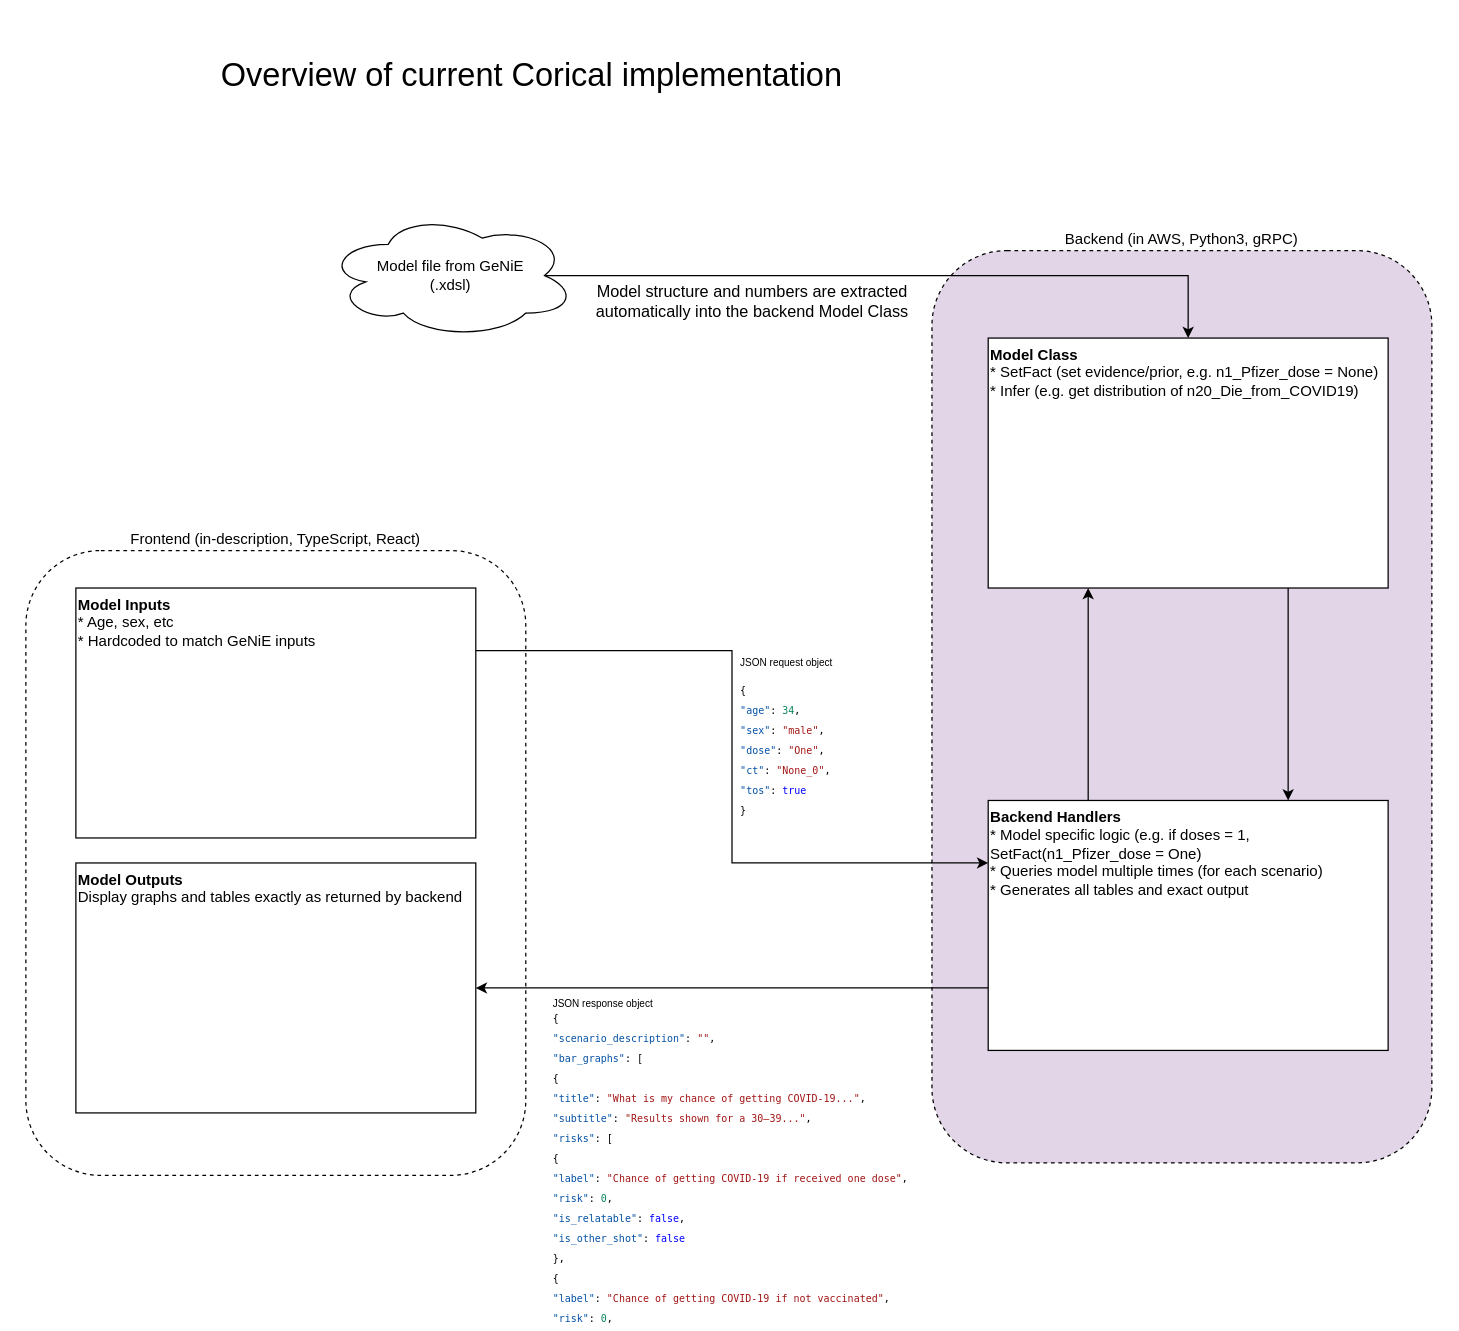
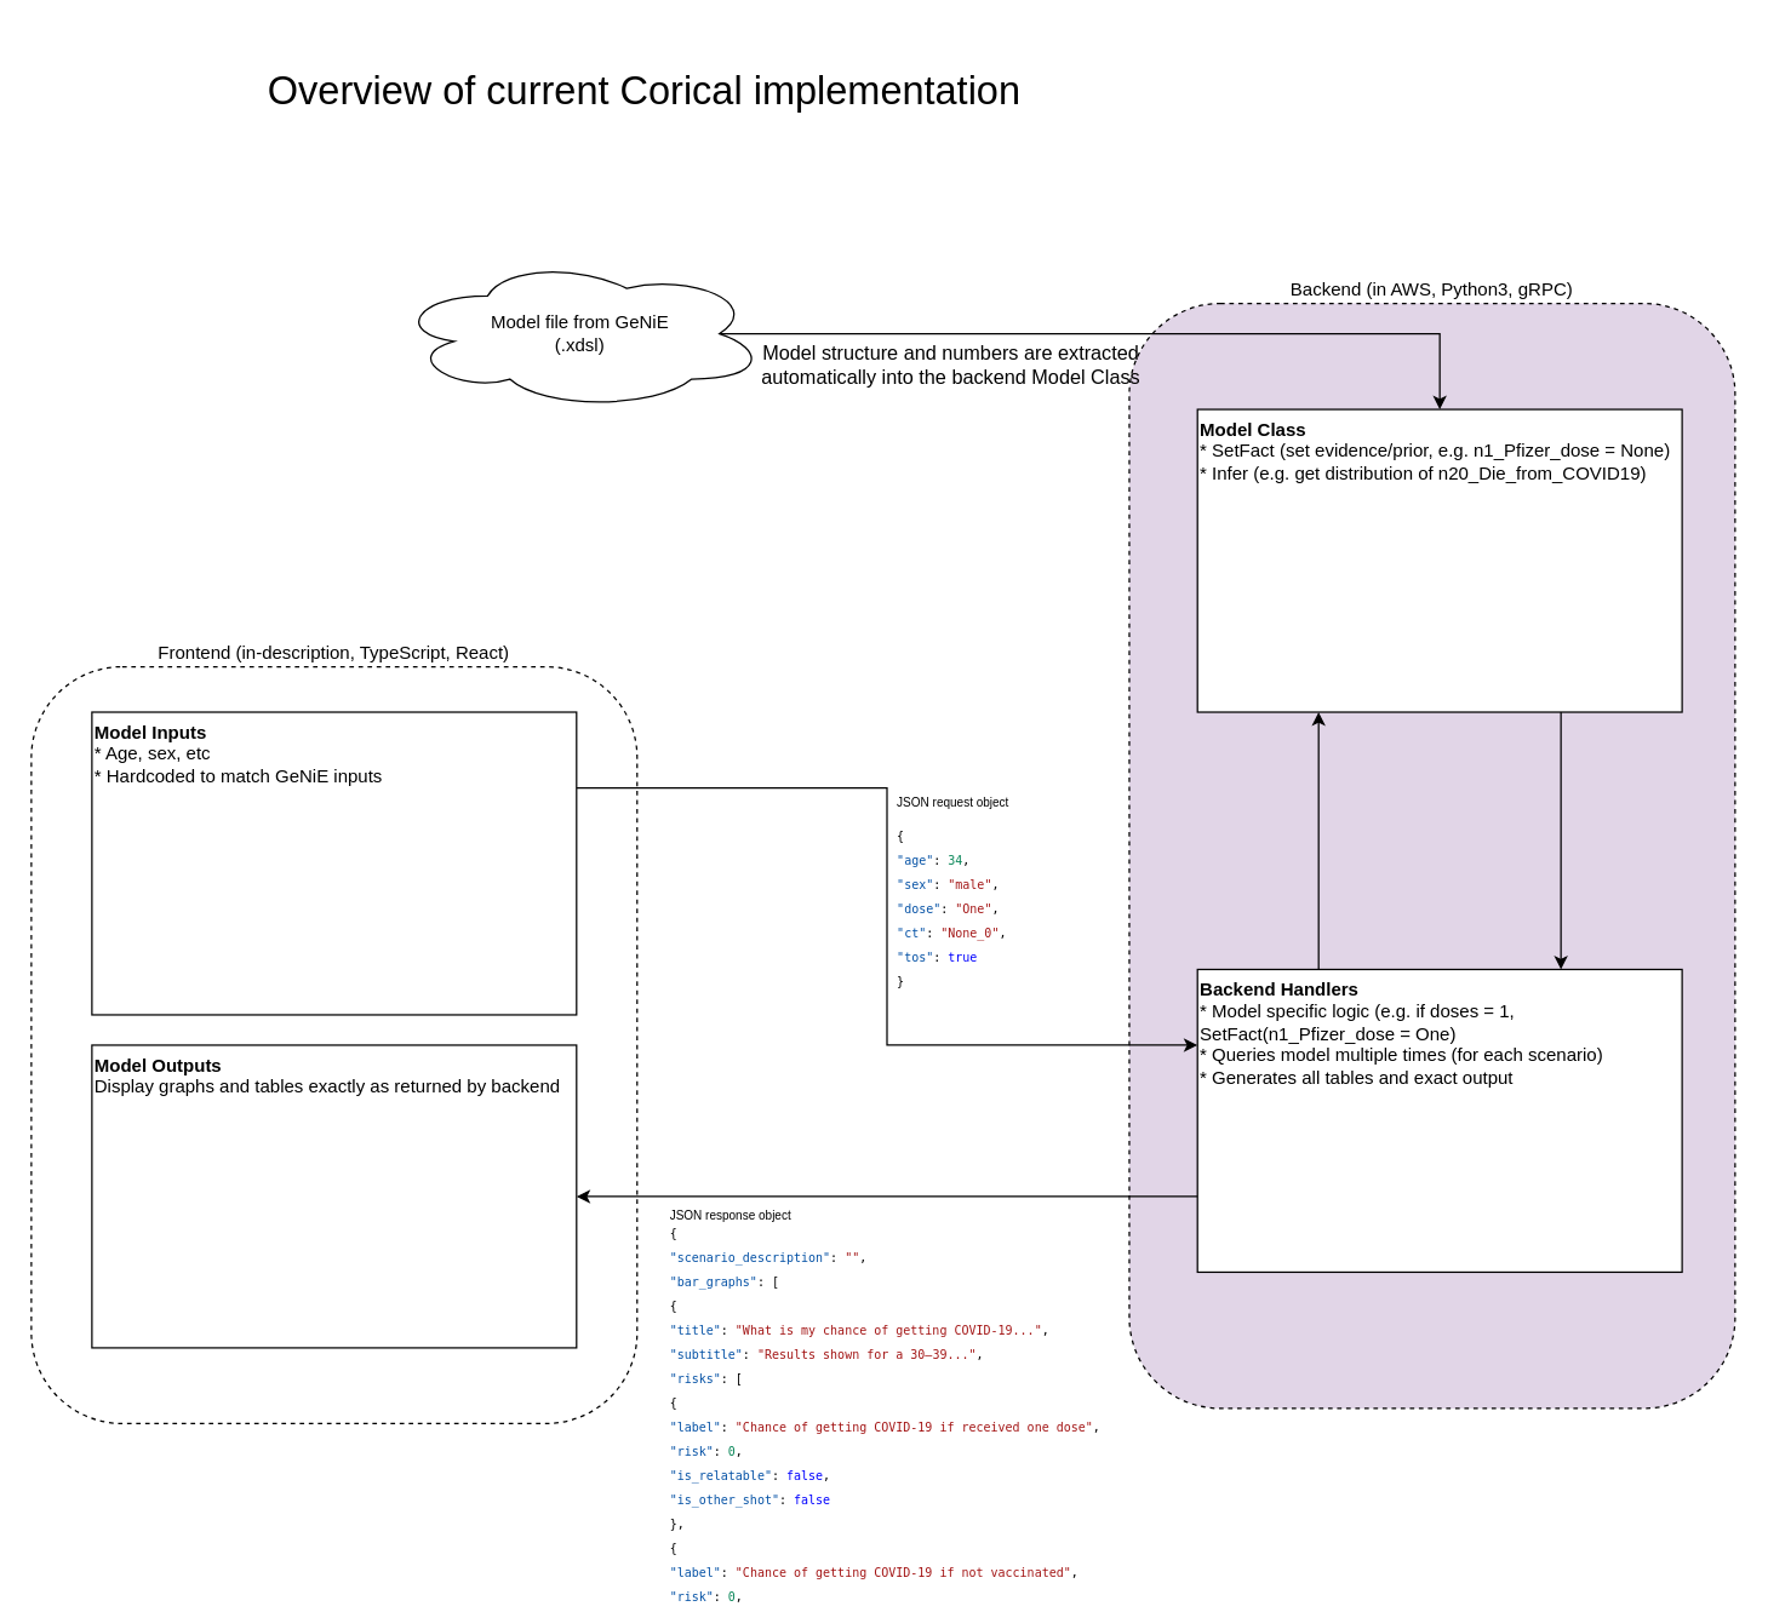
  <mxCell id="0" />
  <mxCell id="1" parent="0" />
  <mxCell id="2" value="Frontend (in-description, TypeScript, React)" style="rounded=1;whiteSpace=wrap;html=1;labelPosition=center;verticalLabelPosition=top;align=center;verticalAlign=bottom;dashed=1;" vertex="1" parent="1"><mxGeometry x="20" y="440" width="400" height="500" as="geometry" /></mxCell>
  <mxCell id="3" value="Backend (in AWS, Python3, gRPC)" style="rounded=1;whiteSpace=wrap;html=1;labelPosition=center;verticalLabelPosition=top;align=center;verticalAlign=bottom;dashed=1;fillColor=#e1d5e7;" vertex="1" parent="1"><mxGeometry x="745" y="200" width="400" height="730" as="geometry" /></mxCell>
  <mxCell id="4" style="edgeStyle=orthogonalEdgeStyle;rounded=0;orthogonalLoop=1;jettySize=auto;html=1;exitX=1;exitY=0.25;exitDx=0;exitDy=0;entryX=0;entryY=0.25;entryDx=0;entryDy=0;" edge="1" parent="1" source="6" target="10"><mxGeometry relative="1" as="geometry" /></mxCell>
  <mxCell id="5" value="JSON request object&lt;br style=&quot;font-size: 8px;&quot;&gt;&lt;br style=&quot;font-size: 8px;&quot;&gt;&lt;div style=&quot;color: rgb(0, 0, 0); font-family: &amp;quot;hack&amp;quot;, &amp;quot;droid sans mono&amp;quot;, &amp;quot;monospace&amp;quot;, monospace, &amp;quot;droid sans fallback&amp;quot;, &amp;quot;droid sans mono&amp;quot;, &amp;quot;monospace&amp;quot;, monospace, &amp;quot;droid sans fallback&amp;quot;; font-weight: normal; font-size: 8px; line-height: 16px;&quot;&gt;&lt;div style=&quot;font-size: 8px;&quot;&gt;&lt;span style=&quot;color: rgb(0, 0, 0); font-size: 8px;&quot;&gt;{&lt;/span&gt;&lt;/div&gt;&lt;div style=&quot;font-size: 8px;&quot;&gt;&lt;span style=&quot;color: rgb(0, 0, 0); font-size: 8px;&quot;&gt;  &lt;/span&gt;&lt;span style=&quot;color: rgb(4, 81, 165); font-size: 8px;&quot;&gt;&quot;age&quot;&lt;/span&gt;&lt;span style=&quot;color: rgb(0, 0, 0); font-size: 8px;&quot;&gt;: &lt;/span&gt;&lt;span style=&quot;color: rgb(9, 134, 88); font-size: 8px;&quot;&gt;34&lt;/span&gt;&lt;span style=&quot;color: rgb(0, 0, 0); font-size: 8px;&quot;&gt;,&lt;/span&gt;&lt;/div&gt;&lt;div style=&quot;font-size: 8px;&quot;&gt;&lt;span style=&quot;color: rgb(0, 0, 0); font-size: 8px;&quot;&gt;  &lt;/span&gt;&lt;span style=&quot;color: rgb(4, 81, 165); font-size: 8px;&quot;&gt;&quot;sex&quot;&lt;/span&gt;&lt;span style=&quot;color: rgb(0, 0, 0); font-size: 8px;&quot;&gt;: &lt;/span&gt;&lt;span style=&quot;color: rgb(163, 21, 21); font-size: 8px;&quot;&gt;&quot;male&quot;&lt;/span&gt;&lt;span style=&quot;color: rgb(0, 0, 0); font-size: 8px;&quot;&gt;,&lt;/span&gt;&lt;/div&gt;&lt;div style=&quot;font-size: 8px;&quot;&gt;&lt;span style=&quot;color: rgb(0, 0, 0); font-size: 8px;&quot;&gt;  &lt;/span&gt;&lt;span style=&quot;color: rgb(4, 81, 165); font-size: 8px;&quot;&gt;&quot;dose&quot;&lt;/span&gt;&lt;span style=&quot;color: rgb(0, 0, 0); font-size: 8px;&quot;&gt;: &lt;/span&gt;&lt;span style=&quot;color: rgb(163, 21, 21); font-size: 8px;&quot;&gt;&quot;One&quot;&lt;/span&gt;&lt;span style=&quot;color: rgb(0, 0, 0); font-size: 8px;&quot;&gt;,&lt;/span&gt;&lt;/div&gt;&lt;div style=&quot;font-size: 8px;&quot;&gt;&lt;span style=&quot;color: rgb(0, 0, 0); font-size: 8px;&quot;&gt;  &lt;/span&gt;&lt;span style=&quot;color: rgb(4, 81, 165); font-size: 8px;&quot;&gt;&quot;ct&quot;&lt;/span&gt;&lt;span style=&quot;color: rgb(0, 0, 0); font-size: 8px;&quot;&gt;: &lt;/span&gt;&lt;span style=&quot;color: rgb(163, 21, 21); font-size: 8px;&quot;&gt;&quot;None_0&quot;&lt;/span&gt;&lt;span style=&quot;color: rgb(0, 0, 0); font-size: 8px;&quot;&gt;,&lt;/span&gt;&lt;/div&gt;&lt;div style=&quot;font-size: 8px;&quot;&gt;&lt;span style=&quot;color: rgb(0, 0, 0); font-size: 8px;&quot;&gt;  &lt;/span&gt;&lt;span style=&quot;color: rgb(4, 81, 165); font-size: 8px;&quot;&gt;&quot;tos&quot;&lt;/span&gt;&lt;span style=&quot;color: rgb(0, 0, 0); font-size: 8px;&quot;&gt;: &lt;/span&gt;&lt;span style=&quot;color: rgb(0, 0, 255); font-size: 8px;&quot;&gt;true&lt;/span&gt;&lt;/div&gt;&lt;div style=&quot;font-size: 8px;&quot;&gt;&lt;span style=&quot;color: rgb(0, 0, 0); font-size: 8px;&quot;&gt;}&lt;/span&gt;&lt;/div&gt;&lt;/div&gt;" style="edgeLabel;html=1;align=left;verticalAlign=middle;resizable=0;points=[];labelBackgroundColor=none;fontSize=8;" vertex="1" connectable="0" parent="4"><mxGeometry x="-0.514" y="2" relative="1" as="geometry"><mxPoint x="69" y="72" as="offset" /></mxGeometry></mxCell>
  <mxCell id="6" value="&lt;div&gt;&lt;b&gt;Model Inputs&lt;/b&gt;&lt;/div&gt;&lt;div&gt;* Age, sex, etc&lt;/div&gt;&lt;div&gt;* Hardcoded to match GeNiE inputs&lt;br&gt;&lt;/div&gt;" style="rounded=0;whiteSpace=wrap;html=1;align=left;verticalAlign=top;sketch=0;" vertex="1" parent="1"><mxGeometry x="60" y="470" width="320" height="200" as="geometry" /></mxCell>
  <mxCell id="7" style="edgeStyle=orthogonalEdgeStyle;rounded=0;orthogonalLoop=1;jettySize=auto;html=1;exitX=0.25;exitY=0;exitDx=0;exitDy=0;entryX=0.25;entryY=1;entryDx=0;entryDy=0;" edge="1" parent="1" source="10" target="12"><mxGeometry relative="1" as="geometry" /></mxCell>
  <mxCell id="8" style="edgeStyle=orthogonalEdgeStyle;rounded=0;orthogonalLoop=1;jettySize=auto;html=1;exitX=0;exitY=0.75;exitDx=0;exitDy=0;entryX=1;entryY=0.5;entryDx=0;entryDy=0;" edge="1" parent="1" source="10" target="16"><mxGeometry relative="1" as="geometry" /></mxCell>
  <mxCell id="9" value="&lt;div style=&quot;font-size: 8px;&quot; align=&quot;left&quot;&gt;JSON response object&lt;/div&gt;&lt;div style=&quot;font-size: 8px;&quot; align=&quot;left&quot;&gt;&lt;div style=&quot;color: rgb(0, 0, 0); font-family: &amp;quot;hack&amp;quot;, &amp;quot;droid sans mono&amp;quot;, &amp;quot;monospace&amp;quot;, monospace, &amp;quot;droid sans fallback&amp;quot;, &amp;quot;droid sans mono&amp;quot;, &amp;quot;monospace&amp;quot;, monospace, &amp;quot;droid sans fallback&amp;quot;; font-weight: normal; font-size: 8px; line-height: 16px;&quot;&gt;&lt;div style=&quot;font-size: 8px;&quot;&gt;&lt;span style=&quot;color: rgb(0, 0, 0); font-size: 8px;&quot;&gt;{&lt;/span&gt;&lt;/div&gt;&lt;div style=&quot;font-size: 8px;&quot;&gt;&lt;span style=&quot;color: rgb(0, 0, 0); font-size: 8px;&quot;&gt;  &lt;/span&gt;&lt;span style=&quot;color: rgb(4, 81, 165); font-size: 8px;&quot;&gt;&quot;scenario_description&quot;&lt;/span&gt;&lt;span style=&quot;color: rgb(0, 0, 0); font-size: 8px;&quot;&gt;: &lt;/span&gt;&lt;span style=&quot;color: rgb(163, 21, 21); font-size: 8px;&quot;&gt;&quot;&quot;&lt;/span&gt;&lt;span style=&quot;color: rgb(0, 0, 0); font-size: 8px;&quot;&gt;,&lt;/span&gt;&lt;/div&gt;&lt;div style=&quot;font-size: 8px;&quot;&gt;&lt;span style=&quot;color: rgb(0, 0, 0); font-size: 8px;&quot;&gt;  &lt;/span&gt;&lt;span style=&quot;color: rgb(4, 81, 165); font-size: 8px;&quot;&gt;&quot;bar_graphs&quot;&lt;/span&gt;&lt;span style=&quot;color: rgb(0, 0, 0); font-size: 8px;&quot;&gt;: [&lt;/span&gt;&lt;/div&gt;&lt;div style=&quot;font-size: 8px;&quot;&gt;&lt;span style=&quot;color: rgb(0, 0, 0); font-size: 8px;&quot;&gt;   {&lt;/span&gt;&lt;/div&gt;&lt;div style=&quot;font-size: 8px;&quot;&gt;&lt;span style=&quot;color: rgb(0, 0, 0); font-size: 8px;&quot;&gt;    &lt;/span&gt;&lt;span style=&quot;color: rgb(4, 81, 165); font-size: 8px;&quot;&gt;&quot;title&quot;&lt;/span&gt;&lt;span style=&quot;color: rgb(0, 0, 0); font-size: 8px;&quot;&gt;: &lt;/span&gt;&lt;span style=&quot;color: rgb(163, 21, 21); font-size: 8px;&quot;&gt;&quot;What is my chance of getting COVID-19...&quot;&lt;/span&gt;&lt;span style=&quot;color: rgb(0, 0, 0); font-size: 8px;&quot;&gt;,&lt;/span&gt;&lt;/div&gt;&lt;div style=&quot;font-size: 8px;&quot;&gt;&lt;span style=&quot;color: rgb(0, 0, 0); font-size: 8px;&quot;&gt;    &lt;/span&gt;&lt;span style=&quot;color: rgb(4, 81, 165); font-size: 8px;&quot;&gt;&quot;subtitle&quot;&lt;/span&gt;&lt;span style=&quot;color: rgb(0, 0, 0); font-size: 8px;&quot;&gt;: &lt;/span&gt;&lt;span style=&quot;color: rgb(163, 21, 21); font-size: 8px;&quot;&gt;&quot;Results shown for a 30–39...&quot;&lt;/span&gt;&lt;span style=&quot;color: rgb(0, 0, 0); font-size: 8px;&quot;&gt;,&lt;/span&gt;&lt;/div&gt;&lt;div style=&quot;font-size: 8px;&quot;&gt;&lt;span style=&quot;color: rgb(0, 0, 0); font-size: 8px;&quot;&gt;    &lt;/span&gt;&lt;span style=&quot;color: rgb(4, 81, 165); font-size: 8px;&quot;&gt;&quot;risks&quot;&lt;/span&gt;&lt;span style=&quot;color: rgb(0, 0, 0); font-size: 8px;&quot;&gt;: [&lt;/span&gt;&lt;/div&gt;&lt;div style=&quot;font-size: 8px;&quot;&gt;&lt;span style=&quot;color: rgb(0, 0, 0); font-size: 8px;&quot;&gt;     {&lt;/span&gt;&lt;/div&gt;&lt;div style=&quot;font-size: 8px;&quot;&gt;&lt;span style=&quot;color: rgb(0, 0, 0); font-size: 8px;&quot;&gt;      &lt;/span&gt;&lt;span style=&quot;color: rgb(4, 81, 165); font-size: 8px;&quot;&gt;&quot;label&quot;&lt;/span&gt;&lt;span style=&quot;color: rgb(0, 0, 0); font-size: 8px;&quot;&gt;: &lt;/span&gt;&lt;span style=&quot;color: rgb(163, 21, 21); font-size: 8px;&quot;&gt;&quot;Chance of getting COVID-19 if received one dose&quot;&lt;/span&gt;&lt;span style=&quot;color: rgb(0, 0, 0); font-size: 8px;&quot;&gt;,&lt;/span&gt;&lt;/div&gt;&lt;div style=&quot;font-size: 8px;&quot;&gt;&lt;span style=&quot;color: rgb(0, 0, 0); font-size: 8px;&quot;&gt;      &lt;/span&gt;&lt;span style=&quot;color: rgb(4, 81, 165); font-size: 8px;&quot;&gt;&quot;risk&quot;&lt;/span&gt;&lt;span style=&quot;color: rgb(0, 0, 0); font-size: 8px;&quot;&gt;: &lt;/span&gt;&lt;span style=&quot;color: rgb(9, 134, 88); font-size: 8px;&quot;&gt;0&lt;/span&gt;&lt;span style=&quot;color: rgb(0, 0, 0); font-size: 8px;&quot;&gt;,&lt;/span&gt;&lt;/div&gt;&lt;div style=&quot;font-size: 8px;&quot;&gt;&lt;span style=&quot;color: rgb(0, 0, 0); font-size: 8px;&quot;&gt;      &lt;/span&gt;&lt;span style=&quot;color: rgb(4, 81, 165); font-size: 8px;&quot;&gt;&quot;is_relatable&quot;&lt;/span&gt;&lt;span style=&quot;color: rgb(0, 0, 0); font-size: 8px;&quot;&gt;: &lt;/span&gt;&lt;span style=&quot;color: rgb(0, 0, 255); font-size: 8px;&quot;&gt;false&lt;/span&gt;&lt;span style=&quot;color: rgb(0, 0, 0); font-size: 8px;&quot;&gt;,&lt;/span&gt;&lt;/div&gt;&lt;div style=&quot;font-size: 8px;&quot;&gt;&lt;span style=&quot;color: rgb(0, 0, 0); font-size: 8px;&quot;&gt;      &lt;/span&gt;&lt;span style=&quot;color: rgb(4, 81, 165); font-size: 8px;&quot;&gt;&quot;is_other_shot&quot;&lt;/span&gt;&lt;span style=&quot;color: rgb(0, 0, 0); font-size: 8px;&quot;&gt;: &lt;/span&gt;&lt;span style=&quot;color: rgb(0, 0, 255); font-size: 8px;&quot;&gt;false&lt;/span&gt;&lt;/div&gt;&lt;div style=&quot;font-size: 8px;&quot;&gt;&lt;span style=&quot;color: rgb(0, 0, 0); font-size: 8px;&quot;&gt;     },&lt;/span&gt;&lt;/div&gt;&lt;div style=&quot;font-size: 8px;&quot;&gt;&lt;span style=&quot;color: rgb(0, 0, 0); font-size: 8px;&quot;&gt;     {&lt;/span&gt;&lt;/div&gt;&lt;div style=&quot;font-size: 8px;&quot;&gt;&lt;span style=&quot;color: rgb(0, 0, 0); font-size: 8px;&quot;&gt;      &lt;/span&gt;&lt;span style=&quot;color: rgb(4, 81, 165); font-size: 8px;&quot;&gt;&quot;label&quot;&lt;/span&gt;&lt;span style=&quot;color: rgb(0, 0, 0); font-size: 8px;&quot;&gt;: &lt;/span&gt;&lt;span style=&quot;color: rgb(163, 21, 21); font-size: 8px;&quot;&gt;&quot;Chance of getting COVID-19 if not vaccinated&quot;&lt;/span&gt;&lt;span style=&quot;color: rgb(0, 0, 0); font-size: 8px;&quot;&gt;,&lt;/span&gt;&lt;/div&gt;&lt;div style=&quot;font-size: 8px;&quot;&gt;&lt;span style=&quot;color: rgb(0, 0, 0); font-size: 8px;&quot;&gt;      &lt;/span&gt;&lt;span style=&quot;color: rgb(4, 81, 165); font-size: 8px;&quot;&gt;&quot;risk&quot;&lt;/span&gt;&lt;span style=&quot;color: rgb(0, 0, 0); font-size: 8px;&quot;&gt;: &lt;/span&gt;&lt;span style=&quot;color: rgb(9, 134, 88); font-size: 8px;&quot;&gt;0&lt;/span&gt;&lt;span style=&quot;color: rgb(0, 0, 0); font-size: 8px;&quot;&gt;,&lt;/span&gt;&lt;/div&gt;&lt;/div&gt;&lt;/div&gt;" style="edgeLabel;html=1;align=left;verticalAlign=middle;resizable=0;points=[];labelBackgroundColor=none;fontSize=8;" vertex="1" connectable="0" parent="8"><mxGeometry x="0.366" y="2" relative="1" as="geometry"><mxPoint x="-70" y="138" as="offset" /></mxGeometry></mxCell>
  <mxCell id="10" value="&lt;div&gt;&lt;b&gt;Backend Handlers&lt;/b&gt;&lt;/div&gt;&lt;div&gt;* Model specific logic (e.g. if doses = 1, SetFact(n1_Pfizer_dose = One)&lt;/div&gt;&lt;div&gt;* Queries model multiple times (for each scenario)&lt;/div&gt;&lt;div&gt;* Generates all tables and exact output&lt;br&gt;&lt;/div&gt;" style="rounded=0;whiteSpace=wrap;html=1;align=left;verticalAlign=top;" vertex="1" parent="1"><mxGeometry x="790" y="640" width="320" height="200" as="geometry" /></mxCell>
  <mxCell id="11" style="edgeStyle=orthogonalEdgeStyle;rounded=0;orthogonalLoop=1;jettySize=auto;html=1;exitX=0.75;exitY=1;exitDx=0;exitDy=0;entryX=0.75;entryY=0;entryDx=0;entryDy=0;" edge="1" parent="1" source="12" target="10"><mxGeometry relative="1" as="geometry" /></mxCell>
  <mxCell id="12" value="&lt;div&gt;&lt;b&gt;Model Class&lt;/b&gt;&lt;/div&gt;&lt;div&gt;* SetFact (set evidence/prior, e.g. n1_Pfizer_dose = None)&lt;/div&gt;&lt;div&gt;* Infer (e.g. get distribution of n20_Die_from_COVID19)&lt;br&gt;&lt;/div&gt;" style="rounded=0;whiteSpace=wrap;html=1;align=left;verticalAlign=top;" vertex="1" parent="1"><mxGeometry x="790" y="270" width="320" height="200" as="geometry" /></mxCell>
  <mxCell id="13" style="edgeStyle=orthogonalEdgeStyle;rounded=0;orthogonalLoop=1;jettySize=auto;html=1;exitX=0.875;exitY=0.5;exitDx=0;exitDy=0;exitPerimeter=0;entryX=0.5;entryY=0;entryDx=0;entryDy=0;" edge="1" parent="1" source="15" target="12"><mxGeometry relative="1" as="geometry" /></mxCell>
  <mxCell id="14" value="&lt;font style=&quot;font-size: 13px;&quot;&gt;Model structure and numbers are extracted&lt;br style=&quot;font-size: 13px;&quot;&gt;automatically into the backend Model Class&lt;br style=&quot;font-size: 13px;&quot;&gt;&lt;/font&gt;" style="edgeLabel;html=1;align=center;verticalAlign=middle;resizable=0;points=[];fontSize=13;labelBackgroundColor=none;" vertex="1" connectable="0" parent="13"><mxGeometry x="-0.327" y="-1" relative="1" as="geometry"><mxPoint x="-25" y="19" as="offset" /></mxGeometry></mxCell>
- <mxCell id="15" value="&lt;div&gt;Model file from GeNiE&lt;/div&gt;&lt;div&gt;(.xdsl)&lt;br&gt;&lt;/div&gt;" style="ellipse;shape=cloud;whiteSpace=wrap;html=1;" vertex="1" parent="1"><mxGeometry x="260" y="170" width="200" height="100" as="geometry" /></mxCell>
+ <mxCell id="15" value="&lt;div&gt;Model file from GeNiE&lt;/div&gt;&lt;div&gt;(.xdsl)&lt;br&gt;&lt;/div&gt;" style="ellipse;shape=cloud;whiteSpace=wrap;html=1;" vertex="1" parent="1"><mxGeometry x="260" y="170" width="245" height="100" as="geometry" /></mxCell>
  <mxCell id="16" value="&lt;div&gt;&lt;b&gt;Model Outputs&lt;/b&gt;&lt;br&gt;&lt;/div&gt;&lt;div&gt;Display graphs and tables exactly as returned by backend&lt;/div&gt;" style="rounded=0;whiteSpace=wrap;html=1;align=left;verticalAlign=top;" vertex="1" parent="1"><mxGeometry x="60" y="690" width="320" height="200" as="geometry" /></mxCell>
  <mxCell id="17" value="&lt;font style=&quot;font-size: 26px&quot;&gt;Overview of current Corical implementation&lt;br&gt;&lt;/font&gt;" style="text;html=1;strokeColor=none;fillColor=none;align=center;verticalAlign=middle;whiteSpace=wrap;rounded=0;dashed=1;labelBackgroundColor=none;sketch=0;fontSize=13;" vertex="1" parent="1"><mxGeometry x="85" y="20" width="680" height="80" as="geometry" /></mxCell>
